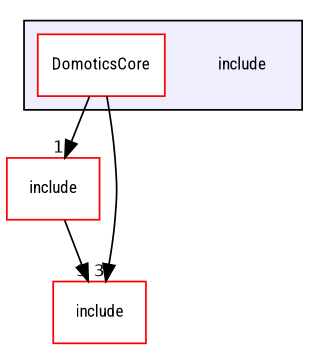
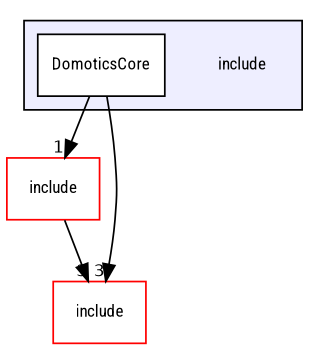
  digraph {
    compound=true
    fontname="Roboto Condensed"
    node [fontname="Roboto Condensed" fontsize=10 shape=box fillcolor=white style=filled]
    edge [headlabel=3 labeldistance=1.5 labelfontname=Helvetica labelfontsize=10 fontname="Roboto Condensed"]
    n1 [label=include shape=plaintext fillcolor="" style=""]
-   n2 [label=DomoticsCore color=red]
+   n2 [label=DomoticsCore]
    n3 [color=red label=include]
    n4 [color=red label=include]
    subgraph cluster_1 {
      bgcolor="#eeeeff"
      pencolor=black
      n1
      n2
    }
    n2 -> n3 [headlabel=1]
    n2 -> n4
    n3 -> n4
  }
